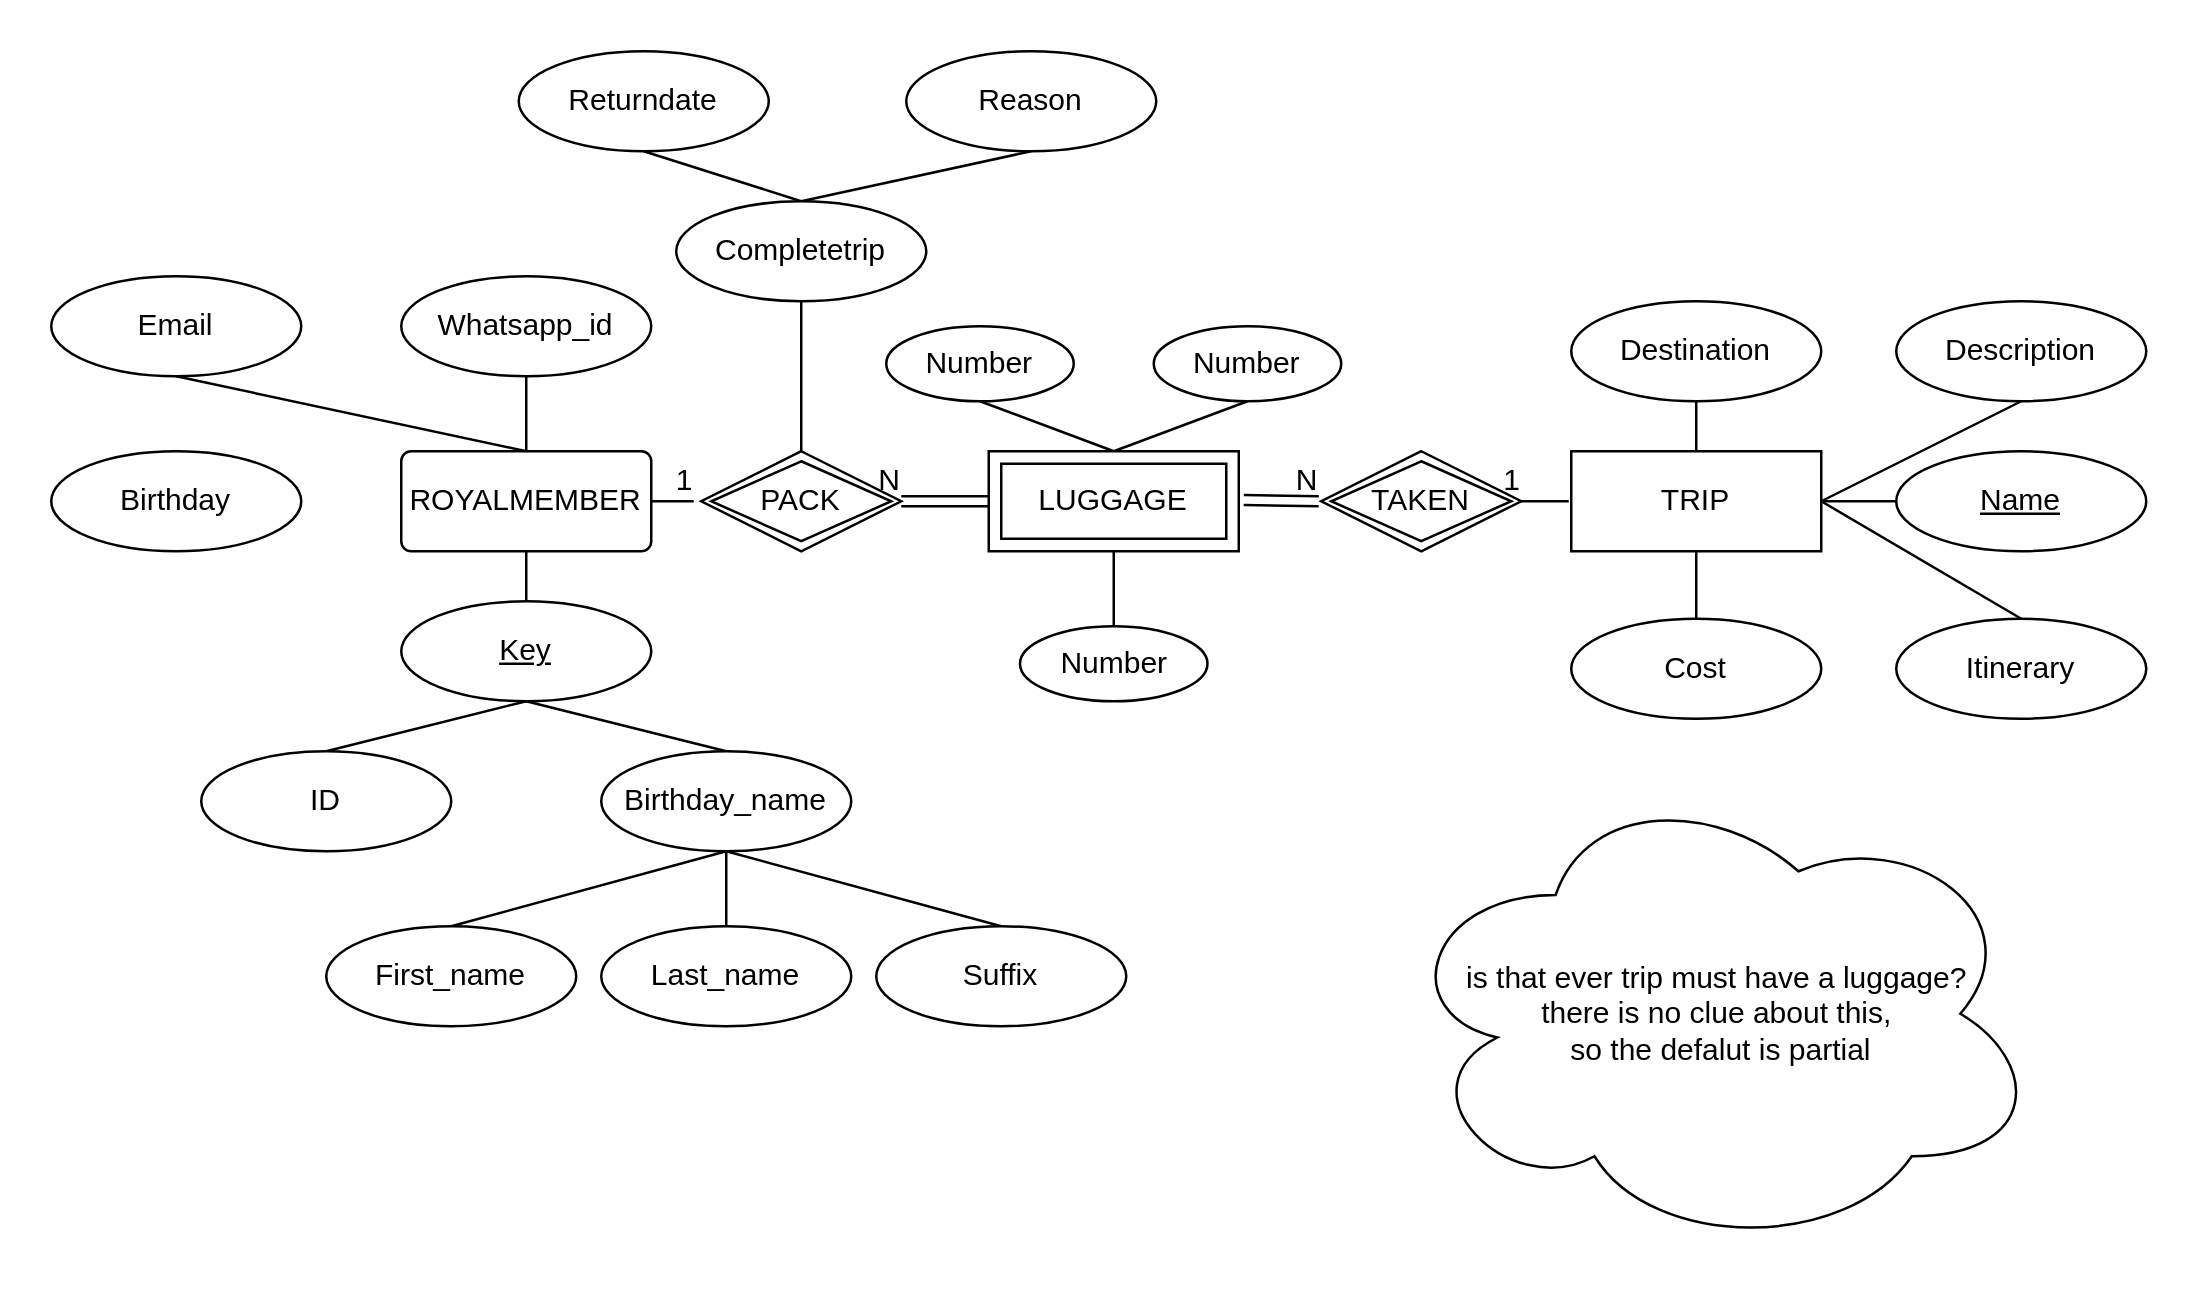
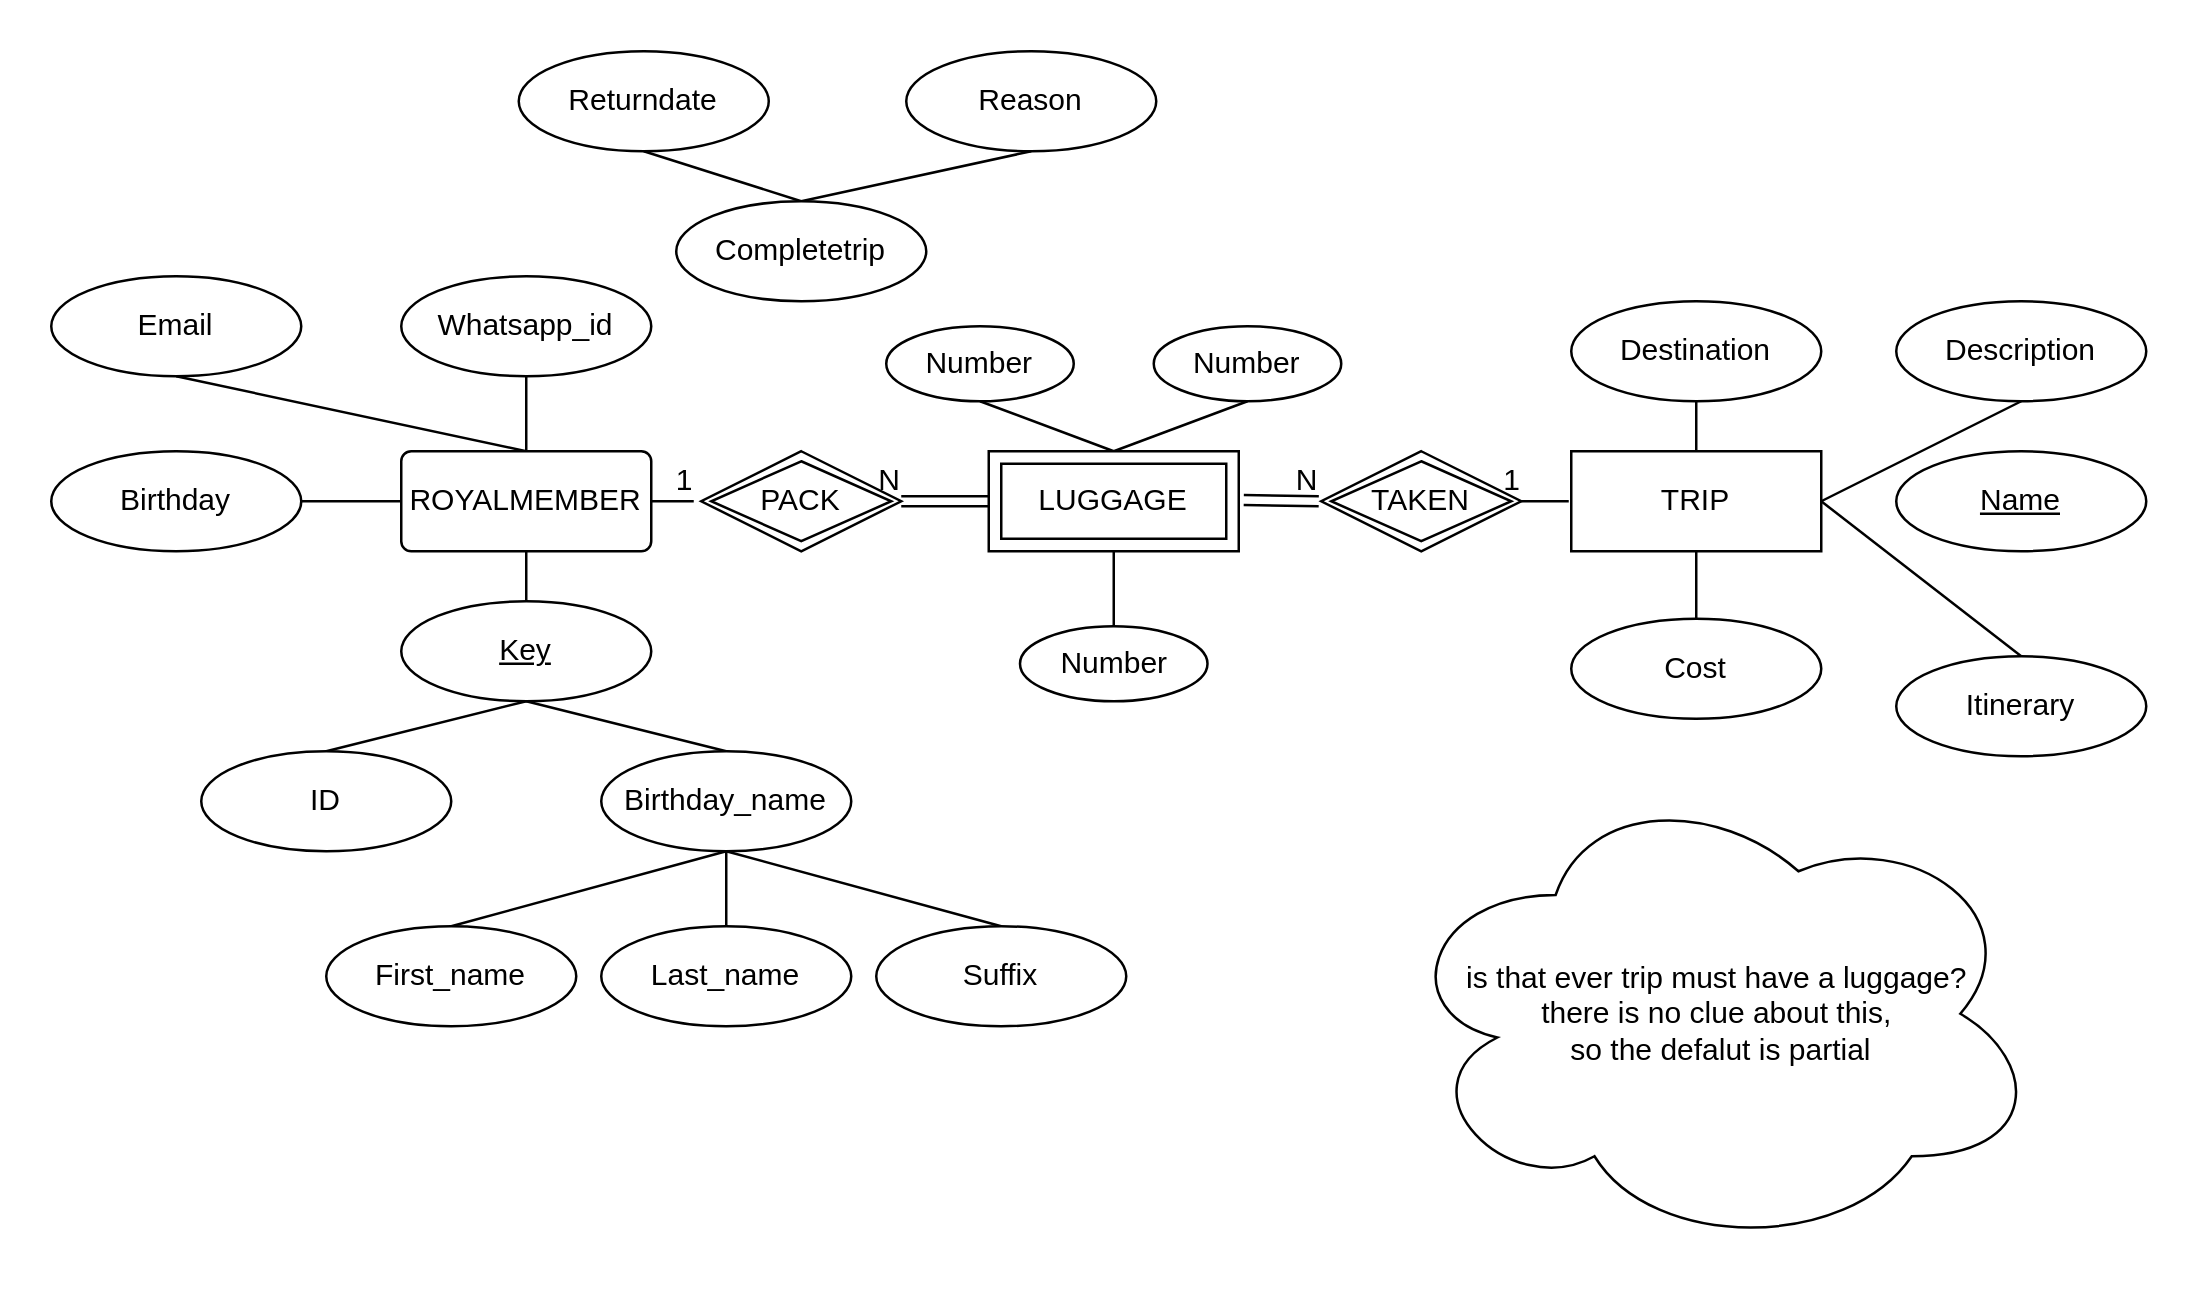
  <mxCell id="0" />
  <mxCell id="1" parent="0" />
  <mxCell id="2" style="edgeStyle=none;rounded=0;orthogonalLoop=1;jettySize=auto;html=1;exitX=0.5;exitY=0;exitDx=0;exitDy=0;entryX=0.5;entryY=1;entryDx=0;entryDy=0;endArrow=none;endFill=0;" edge="1" parent="1" source="6" target="20"><mxGeometry relative="1" as="geometry" /></mxCell>
  <mxCell id="3" style="edgeStyle=none;rounded=0;orthogonalLoop=1;jettySize=auto;html=1;exitX=0.5;exitY=0;exitDx=0;exitDy=0;entryX=0.5;entryY=1;entryDx=0;entryDy=0;endArrow=none;endFill=0;" edge="1" parent="1" source="6" target="19"><mxGeometry relative="1" as="geometry" /></mxCell>
+ <mxCell id="4" style="edgeStyle=none;rounded=0;orthogonalLoop=1;jettySize=auto;html=1;exitX=0;exitY=0.5;exitDx=0;exitDy=0;entryX=1;entryY=0.5;entryDx=0;entryDy=0;endArrow=none;endFill=0;" edge="1" parent="1" source="6" target="18"><mxGeometry relative="1" as="geometry" /></mxCell>
  <mxCell id="5" style="edgeStyle=none;rounded=0;orthogonalLoop=1;jettySize=auto;html=1;exitX=0.5;exitY=1;exitDx=0;exitDy=0;entryX=0.5;entryY=0;entryDx=0;entryDy=0;endArrow=none;endFill=0;" edge="1" parent="1" source="6" target="9"><mxGeometry relative="1" as="geometry" /></mxCell>
  <mxCell id="6" value="ROYALMEMBER" style="rounded=1;arcSize=10;whiteSpace=wrap;html=1;align=center;" vertex="1" parent="1"><mxGeometry x="160" y="180" width="100" height="40" as="geometry" /></mxCell>
  <mxCell id="7" style="edgeStyle=none;rounded=0;orthogonalLoop=1;jettySize=auto;html=1;exitX=0.5;exitY=1;exitDx=0;exitDy=0;entryX=0.5;entryY=0;entryDx=0;entryDy=0;endArrow=none;endFill=0;" edge="1" parent="1" source="9" target="10"><mxGeometry relative="1" as="geometry" /></mxCell>
  <mxCell id="8" style="edgeStyle=none;rounded=0;orthogonalLoop=1;jettySize=auto;html=1;exitX=0.5;exitY=1;exitDx=0;exitDy=0;entryX=0.58;entryY=0.05;entryDx=0;entryDy=0;entryPerimeter=0;endArrow=none;endFill=0;" edge="1" parent="1" source="9" target="14"><mxGeometry relative="1" as="geometry" /></mxCell>
  <mxCell id="9" value="&lt;u&gt;Key&lt;/u&gt;" style="ellipse;whiteSpace=wrap;html=1;align=center;" vertex="1" parent="1"><mxGeometry x="160" y="240" width="100" height="40" as="geometry" /></mxCell>
  <mxCell id="10" value="ID" style="ellipse;whiteSpace=wrap;html=1;align=center;" vertex="1" parent="1"><mxGeometry x="80" y="300" width="100" height="40" as="geometry" /></mxCell>
  <mxCell id="11" style="edgeStyle=none;rounded=0;orthogonalLoop=1;jettySize=auto;html=1;exitX=0.5;exitY=1;exitDx=0;exitDy=0;entryX=0.5;entryY=0;entryDx=0;entryDy=0;endArrow=none;endFill=0;" edge="1" parent="1" source="14" target="15"><mxGeometry relative="1" as="geometry" /></mxCell>
  <mxCell id="12" style="edgeStyle=none;rounded=0;orthogonalLoop=1;jettySize=auto;html=1;entryX=0.5;entryY=0;entryDx=0;entryDy=0;endArrow=none;endFill=0;" edge="1" parent="1" source="14" target="16"><mxGeometry relative="1" as="geometry" /></mxCell>
  <mxCell id="13" style="edgeStyle=none;rounded=0;orthogonalLoop=1;jettySize=auto;html=1;exitX=0.5;exitY=1;exitDx=0;exitDy=0;entryX=0.5;entryY=0;entryDx=0;entryDy=0;endArrow=none;endFill=0;" edge="1" parent="1" source="14" target="17"><mxGeometry relative="1" as="geometry" /></mxCell>
  <mxCell id="14" value="Birthday_name" style="ellipse;whiteSpace=wrap;html=1;align=center;" vertex="1" parent="1"><mxGeometry x="240" y="300" width="100" height="40" as="geometry" /></mxCell>
  <mxCell id="15" value="First_name" style="ellipse;whiteSpace=wrap;html=1;align=center;" vertex="1" parent="1"><mxGeometry x="130" y="370" width="100" height="40" as="geometry" /></mxCell>
  <mxCell id="16" value="Last_name" style="ellipse;whiteSpace=wrap;html=1;align=center;" vertex="1" parent="1"><mxGeometry x="240" y="370" width="100" height="40" as="geometry" /></mxCell>
  <mxCell id="17" value="Suffix" style="ellipse;whiteSpace=wrap;html=1;align=center;" vertex="1" parent="1"><mxGeometry x="350" y="370" width="100" height="40" as="geometry" /></mxCell>
  <mxCell id="18" value="Birthday" style="ellipse;whiteSpace=wrap;html=1;align=center;" vertex="1" parent="1"><mxGeometry x="20" y="180" width="100" height="40" as="geometry" /></mxCell>
  <mxCell id="19" value="Emai&lt;span style=&quot;color: rgba(0 , 0 , 0 , 0) ; font-family: monospace ; font-size: 0px&quot;&gt;3CmxGraphModel%3E%3Croot%3E%3CmxCell%20id%3D%220%22%2F%3E%3CmxCell%20id%3D%221%22%20parent%3D%220%22%2F%3E%3CmxCell%20id%3D%222%22%20value%3D%22Birthday%22%20style%3D%22ellipse%3BwhiteSpace%3Dwrap%3Bhtml%3D1%3Balign%3Dcenter%3B%22%20vertex%3D%221%22%20parent%3D%221%22%3E%3CmxGeometry%20x%3D%22170%22%20y%3D%22190%22%20width%3D%22100%22%20height%3D%2240%22%20as%3D%22geometry%22%2F%3E%3C%2FmxCell%3E%3C%2Froot%3E%3C%2FmxGraphModel%3&lt;/span&gt;l&lt;span style=&quot;color: rgba(0 , 0 , 0 , 0) ; font-family: monospace ; font-size: 0px&quot;&gt;%3CmxGraphModel%3E%3Croot%3E%3CmxCell%20id%3D%220%22%2F%3E%3CmxCell%20id%3D%221%22%20parent%3D%220%22%2F%3E%3CmxCell%20id%3D%222%22%20value%3D%22Birthday%22%20style%3D%22ellipse%3BwhiteSpace%3Dwrap%3Bhtml%3D1%3Balign%3Dcenter%3B%22%20vertex%3D%221%22%20parent%3D%221%22%3E%3CmxGeometry%20x%3D%22170%22%20y%3D%22190%22%20width%3D%22100%22%20height%3D%2240%22%20as%3D%22geometry%22%2F%3E%3C%2FmxCell%3E%3C%2Froot%3E%3C%2FmxGraphModel%3E&lt;/span&gt;" style="ellipse;whiteSpace=wrap;html=1;align=center;" vertex="1" parent="1"><mxGeometry x="20" y="110" width="100" height="40" as="geometry" /></mxCell>
  <mxCell id="20" value="Whatsapp_id" style="ellipse;whiteSpace=wrap;html=1;align=center;" vertex="1" parent="1"><mxGeometry x="160" y="110" width="100" height="40" as="geometry" /></mxCell>
  <mxCell id="21" style="edgeStyle=none;rounded=0;orthogonalLoop=1;jettySize=auto;html=1;exitX=0.5;exitY=1;exitDx=0;exitDy=0;entryX=0.5;entryY=0;entryDx=0;entryDy=0;endArrow=none;endFill=0;" edge="1" parent="1" source="26" target="30"><mxGeometry relative="1" as="geometry" /></mxCell>
- <mxCell id="22" style="edgeStyle=none;rounded=0;orthogonalLoop=1;jettySize=auto;html=1;exitX=1;exitY=0.5;exitDx=0;exitDy=0;entryX=0;entryY=0.5;entryDx=0;entryDy=0;endArrow=none;endFill=0;" edge="1" parent="1" source="26" target="27"><mxGeometry relative="1" as="geometry" /></mxCell>
  <mxCell id="23" style="edgeStyle=none;rounded=0;orthogonalLoop=1;jettySize=auto;html=1;exitX=1;exitY=0.5;exitDx=0;exitDy=0;entryX=0.5;entryY=0;entryDx=0;entryDy=0;endArrow=none;endFill=0;" edge="1" parent="1" source="26" target="31"><mxGeometry relative="1" as="geometry" /></mxCell>
  <mxCell id="24" style="edgeStyle=none;rounded=0;orthogonalLoop=1;jettySize=auto;html=1;exitX=1;exitY=0.5;exitDx=0;exitDy=0;entryX=0.5;entryY=1;entryDx=0;entryDy=0;endArrow=none;endFill=0;" edge="1" parent="1" source="26" target="28"><mxGeometry relative="1" as="geometry" /></mxCell>
  <mxCell id="25" style="edgeStyle=none;rounded=0;orthogonalLoop=1;jettySize=auto;html=1;exitX=0.5;exitY=0;exitDx=0;exitDy=0;entryX=0.5;entryY=1;entryDx=0;entryDy=0;endArrow=none;endFill=0;" edge="1" parent="1" source="26" target="29"><mxGeometry relative="1" as="geometry" /></mxCell>
  <mxCell id="26" value="TRIP" style="whiteSpace=wrap;html=1;align=center;" vertex="1" parent="1"><mxGeometry x="628" y="180" width="100" height="40" as="geometry" /></mxCell>
  <mxCell id="27" value="&lt;u&gt;Name&lt;/u&gt;" style="ellipse;whiteSpace=wrap;html=1;align=center;" vertex="1" parent="1"><mxGeometry x="758" y="180" width="100" height="40" as="geometry" /></mxCell>
  <mxCell id="28" value="&lt;div&gt;Description&lt;/div&gt;" style="ellipse;whiteSpace=wrap;html=1;align=center;" vertex="1" parent="1"><mxGeometry x="758" y="120" width="100" height="40" as="geometry" /></mxCell>
  <mxCell id="29" value="Destination" style="ellipse;whiteSpace=wrap;html=1;align=center;" vertex="1" parent="1"><mxGeometry x="628" y="120" width="100" height="40" as="geometry" /></mxCell>
  <mxCell id="30" value="Cost" style="ellipse;whiteSpace=wrap;html=1;align=center;" vertex="1" parent="1"><mxGeometry x="628" y="247" width="100" height="40" as="geometry" /></mxCell>
- <mxCell id="31" value="Itinerary" style="ellipse;whiteSpace=wrap;html=1;align=center;" vertex="1" parent="1"><mxGeometry x="758" y="247" width="100" height="40" as="geometry" /></mxCell>
+ <mxCell id="31" value="Itinerary" style="ellipse;whiteSpace=wrap;html=1;align=center;" vertex="1" parent="1"><mxGeometry x="758" y="262" width="100" height="40" as="geometry" /></mxCell>
  <mxCell id="32" style="edgeStyle=none;rounded=0;orthogonalLoop=1;jettySize=auto;html=1;exitX=0.5;exitY=0;exitDx=0;exitDy=0;entryX=0.5;entryY=1;entryDx=0;entryDy=0;endArrow=none;endFill=0;" edge="1" parent="1" source="35" target="39"><mxGeometry relative="1" as="geometry" /></mxCell>
  <mxCell id="33" style="edgeStyle=none;rounded=0;orthogonalLoop=1;jettySize=auto;html=1;exitX=0.5;exitY=0;exitDx=0;exitDy=0;entryX=0.5;entryY=1;entryDx=0;entryDy=0;endArrow=none;endFill=0;" edge="1" parent="1" source="35" target="40"><mxGeometry relative="1" as="geometry" /></mxCell>
  <mxCell id="34" style="edgeStyle=none;rounded=0;orthogonalLoop=1;jettySize=auto;html=1;exitX=0.5;exitY=1;exitDx=0;exitDy=0;entryX=0.5;entryY=0;entryDx=0;entryDy=0;endArrow=none;endFill=0;" edge="1" parent="1" source="35" target="41"><mxGeometry relative="1" as="geometry" /></mxCell>
  <mxCell id="35" value="LUGGAGE" style="shape=ext;margin=3;double=1;whiteSpace=wrap;html=1;align=center;" vertex="1" parent="1"><mxGeometry x="395" y="180" width="100" height="40" as="geometry" /></mxCell>
- <mxCell id="36" style="edgeStyle=none;rounded=0;orthogonalLoop=1;jettySize=auto;html=1;exitX=0.5;exitY=0;exitDx=0;exitDy=0;entryX=0.5;entryY=1;entryDx=0;entryDy=0;endArrow=none;endFill=0;" edge="1" parent="1" source="37" target="53"><mxGeometry relative="1" as="geometry" /></mxCell>
  <mxCell id="37" value="PACK" style="shape=rhombus;double=1;perimeter=rhombusPerimeter;whiteSpace=wrap;html=1;align=center;" vertex="1" parent="1"><mxGeometry x="280" y="180" width="80" height="40" as="geometry" /></mxCell>
  <mxCell id="38" value="TAKEN" style="shape=rhombus;double=1;perimeter=rhombusPerimeter;whiteSpace=wrap;html=1;align=center;" vertex="1" parent="1"><mxGeometry x="528" y="180" width="80" height="40" as="geometry" /></mxCell>
  <mxCell id="39" value="Number" style="ellipse;whiteSpace=wrap;html=1;align=center;" vertex="1" parent="1"><mxGeometry x="354" y="130" width="75" height="30" as="geometry" /></mxCell>
  <mxCell id="40" value="Number" style="ellipse;whiteSpace=wrap;html=1;align=center;" vertex="1" parent="1"><mxGeometry x="461" y="130" width="75" height="30" as="geometry" /></mxCell>
  <mxCell id="41" value="Number" style="ellipse;whiteSpace=wrap;html=1;align=center;" vertex="1" parent="1"><mxGeometry x="407.5" y="250" width="75" height="30" as="geometry" /></mxCell>
  <mxCell id="42" value="" style="shape=link;html=1;rounded=0;endArrow=none;endFill=0;" edge="1" parent="1"><mxGeometry relative="1" as="geometry"><mxPoint x="497" y="199.5" as="sourcePoint" /><mxPoint x="527" y="200" as="targetPoint" /></mxGeometry></mxCell>
  <mxCell id="43" value="N" style="resizable=0;html=1;align=right;verticalAlign=bottom;" connectable="0" vertex="1" parent="42"><mxGeometry x="1" relative="1" as="geometry" /></mxCell>
  <mxCell id="44" value="" style="endArrow=none;html=1;rounded=0;exitX=1;exitY=0.5;exitDx=0;exitDy=0;" edge="1" parent="1" source="6"><mxGeometry relative="1" as="geometry"><mxPoint x="377" y="320" as="sourcePoint" /><mxPoint x="277" y="200" as="targetPoint" /></mxGeometry></mxCell>
  <mxCell id="45" value="1" style="resizable=0;html=1;align=right;verticalAlign=bottom;" connectable="0" vertex="1" parent="44"><mxGeometry x="1" relative="1" as="geometry" /></mxCell>
  <mxCell id="46" value="" style="shape=link;html=1;rounded=0;endArrow=none;endFill=0;entryX=1;entryY=0.5;entryDx=0;entryDy=0;exitX=0;exitY=0.5;exitDx=0;exitDy=0;" edge="1" parent="1" source="35" target="37"><mxGeometry relative="1" as="geometry"><mxPoint x="377" y="320" as="sourcePoint" /><mxPoint x="537" y="320" as="targetPoint" /></mxGeometry></mxCell>
  <mxCell id="47" value="N" style="resizable=0;html=1;align=right;verticalAlign=bottom;" connectable="0" vertex="1" parent="46"><mxGeometry x="1" relative="1" as="geometry" /></mxCell>
  <mxCell id="48" value="" style="endArrow=none;html=1;rounded=0;entryX=1;entryY=0.5;entryDx=0;entryDy=0;" edge="1" parent="1" target="38"><mxGeometry relative="1" as="geometry"><mxPoint x="627" y="200" as="sourcePoint" /><mxPoint x="537" y="320" as="targetPoint" /></mxGeometry></mxCell>
  <mxCell id="49" value="1" style="resizable=0;html=1;align=right;verticalAlign=bottom;" connectable="0" vertex="1" parent="48"><mxGeometry x="1" relative="1" as="geometry" /></mxCell>
  <mxCell id="50" value="is that ever trip must have a luggage? &lt;br&gt;there is no clue about this,&lt;br&gt;&amp;nbsp;so the defalut is partial" style="ellipse;shape=cloud;whiteSpace=wrap;html=1;align=center;" vertex="1" parent="1"><mxGeometry x="557" y="310" width="259" height="190" as="geometry" /></mxCell>
  <mxCell id="51" style="edgeStyle=none;rounded=0;orthogonalLoop=1;jettySize=auto;html=1;exitX=0.5;exitY=0;exitDx=0;exitDy=0;entryX=0.5;entryY=1;entryDx=0;entryDy=0;endArrow=none;endFill=0;" edge="1" parent="1" source="53" target="54"><mxGeometry relative="1" as="geometry" /></mxCell>
  <mxCell id="52" style="edgeStyle=none;rounded=0;orthogonalLoop=1;jettySize=auto;html=1;exitX=0.5;exitY=0;exitDx=0;exitDy=0;entryX=0.5;entryY=1;entryDx=0;entryDy=0;endArrow=none;endFill=0;" edge="1" parent="1" source="53" target="55"><mxGeometry relative="1" as="geometry" /></mxCell>
  <mxCell id="53" value="Completetrip" style="ellipse;whiteSpace=wrap;html=1;align=center;" vertex="1" parent="1"><mxGeometry x="270" y="80" width="100" height="40" as="geometry" /></mxCell>
  <mxCell id="54" value="Returndate" style="ellipse;whiteSpace=wrap;html=1;align=center;" vertex="1" parent="1"><mxGeometry x="207" y="20" width="100" height="40" as="geometry" /></mxCell>
  <mxCell id="55" value="Reason" style="ellipse;whiteSpace=wrap;html=1;align=center;" vertex="1" parent="1"><mxGeometry x="362" y="20" width="100" height="40" as="geometry" /></mxCell>
